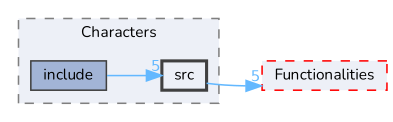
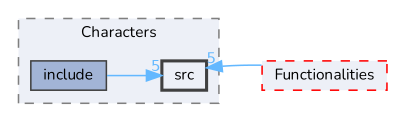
  digraph {
    compound=true
    fontname=Nunito
    rankdir=LR
    node [color=grey25 fillcolor="#edf0f7" fontname=Nunito fontsize=10 shape=box]
    edge [color=steelblue1 fontcolor=steelblue1 fontname=Nunito fontsize=10 headlabel=5 labeldistance=1.5 labelfontname=Helvetica labelfontsize=10]
    n1 [fillcolor="#a2b4d6" height=0.2 label=include style=filled width=0.4]
    n2 [height=0.2 label=src style="filled,bold" width=0.4]
    n3 [color=red height=0.2 label=Functionalities style="filled,dashed" width=0.4]
    subgraph cluster_1 {
      bgcolor="#edf0f7"
      fontsize=10
      label=Characters
      pencolor=grey50
      style="filled,dashed"
      n1
      n2
    }
    n1 -> n2
-   n2 -> n3
+   n3 -> n2
  }
